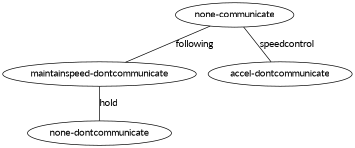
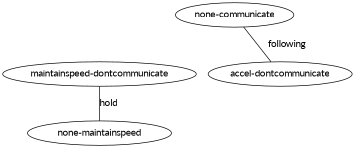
  digraph {
    fontname=Lato
    node [fontname=Lato]
    edge [dir=none fontname=Lato]
    n1 [label="none-communicate"]
    n2 [label="maintainspeed-dontcommunicate"]
    n3 [label="accel-dontcommunicate"]
-   n4 [label="none-dontcommunicate"]
-   n1 -> n2 [label=following]
-   n1 -> n3 [label=speedcontrol]
+   n4 [label="none-maintainspeed"]
+   n1 -> n3 [label=following]
    n2 -> n4 [label=hold]
  }
